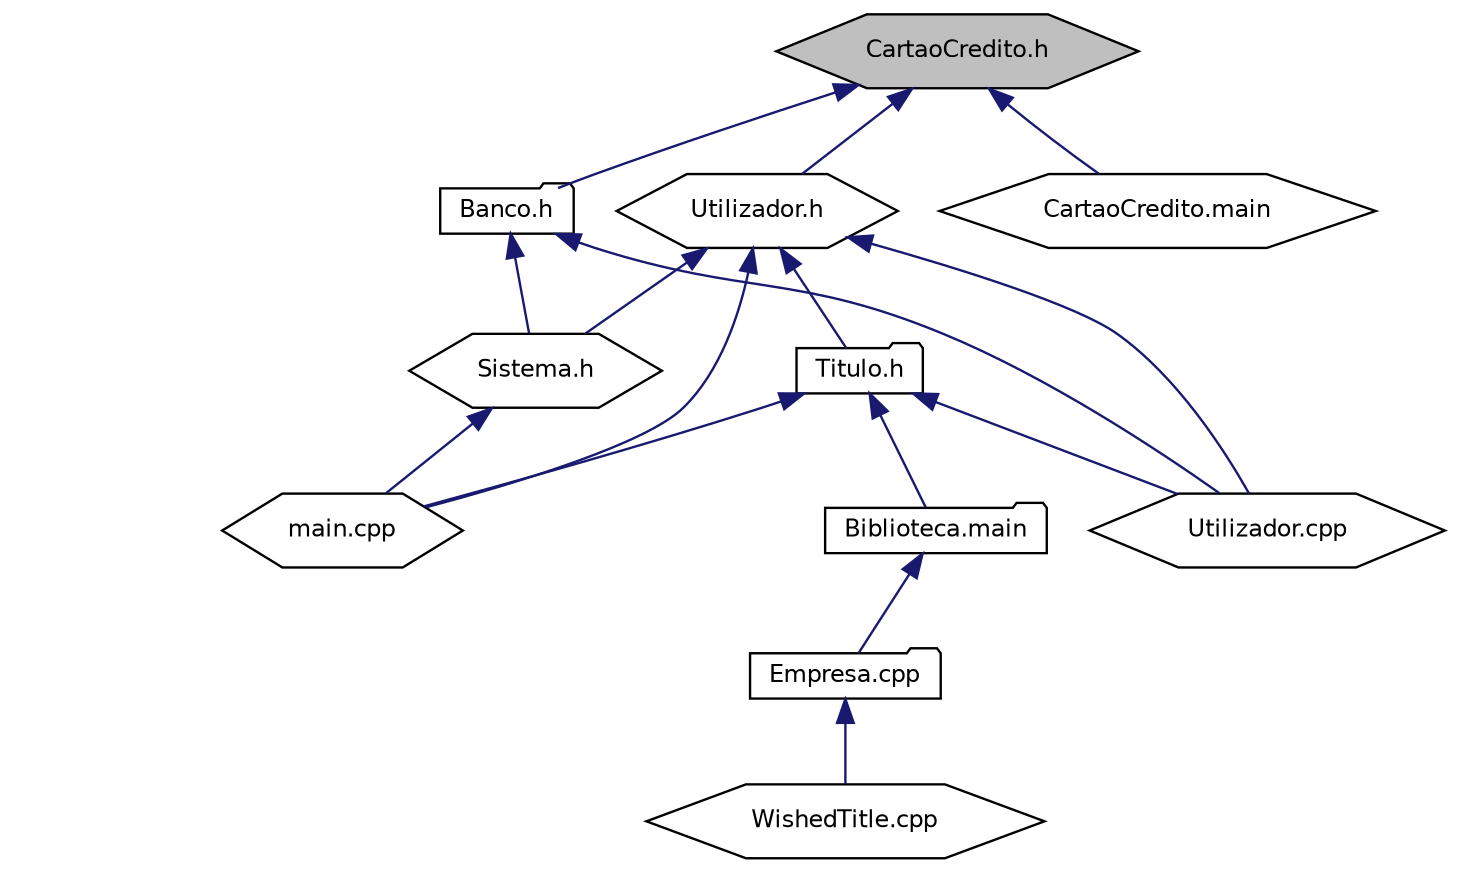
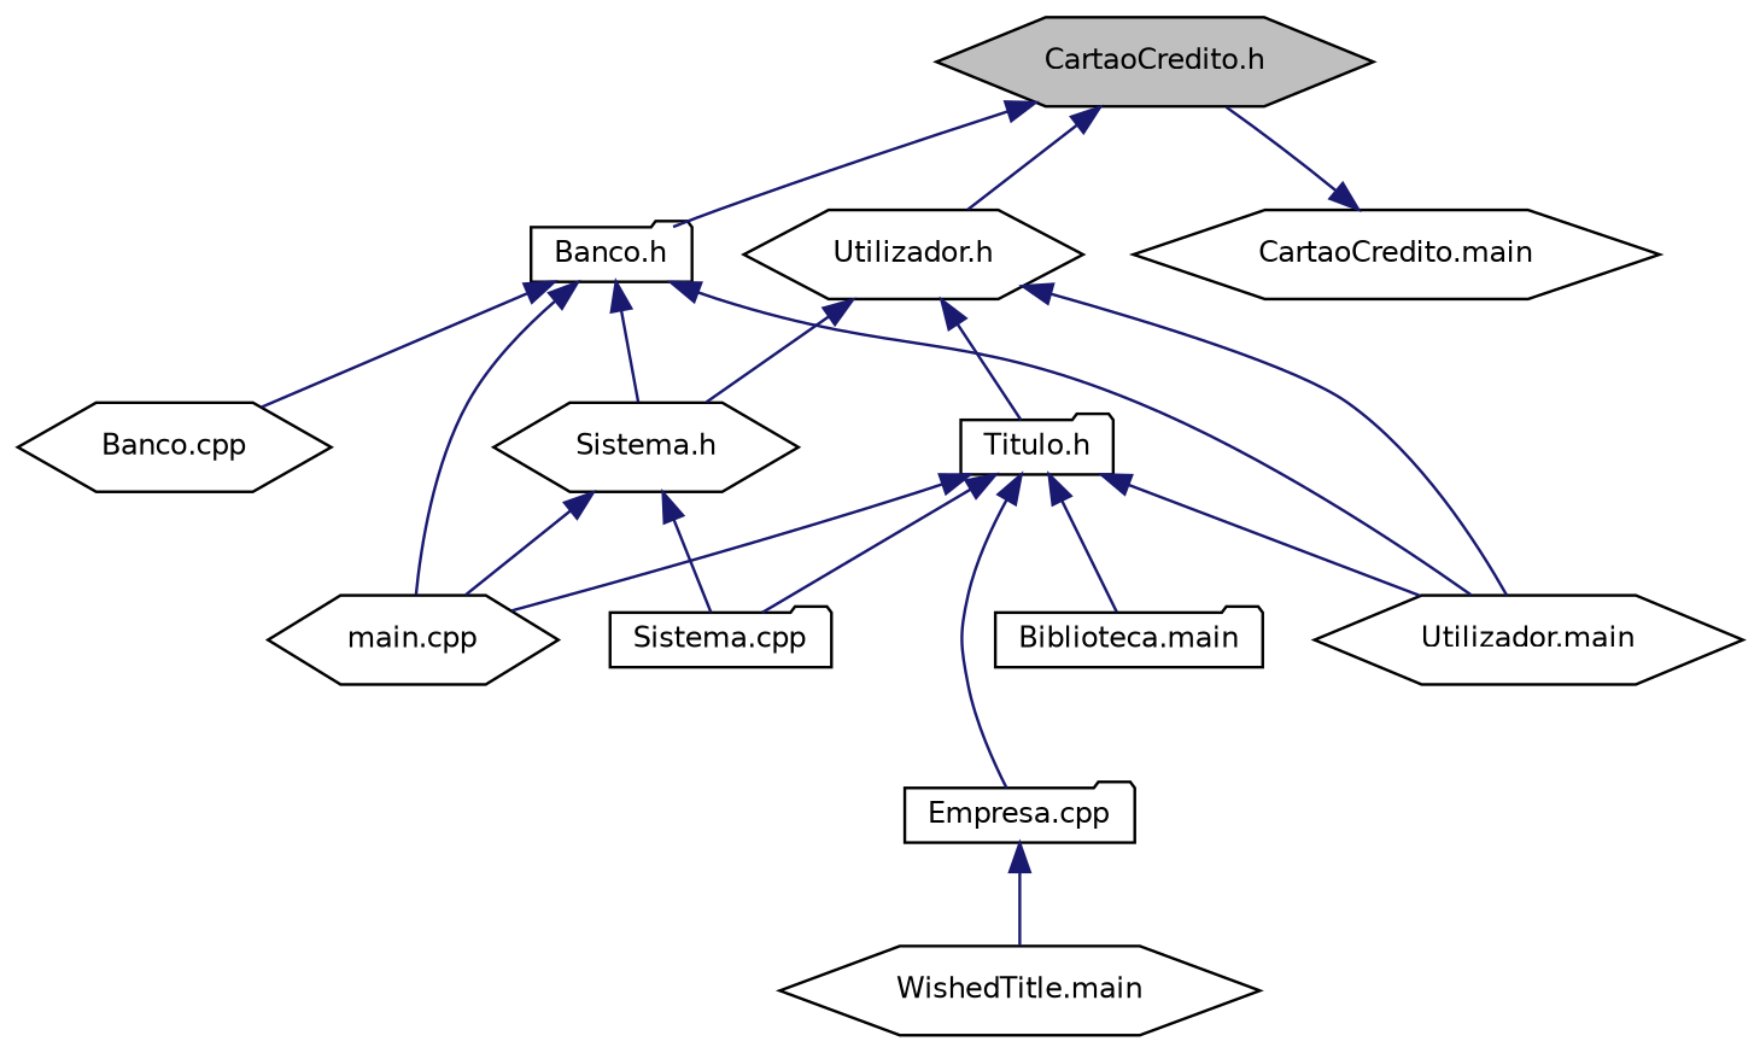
  digraph {
    node [color=black fillcolor=white fontname=Helvetica fontsize=10 shape=hexagon style=filled]
    edge [color=midnightblue dir=back fontname=Helvetica fontsize=10 labelfontname=Helvetica labelfontsize=10 style=solid]
    n1 [fillcolor=grey75 fontcolor=black height=0.2 label="CartaoCredito.h" width=0.4]
    n2 [height=0.2 label="Banco.h" shape=folder width=0.4]
    n3 [height=0.2 label="Utilizador.h" width=0.4]
    n4 [height=0.2 label="CartaoCredito.main" width=0.4]
+   n5 [height=0.2 label="Banco.cpp" width=0.4]
    n6 [height=0.2 label="main.cpp" width=0.4]
    n7 [height=0.2 label="Sistema.h" width=0.4]
-   n8 [height=0.2 label="Utilizador.cpp" width=0.4]
+   n8 [height=0.2 label="Utilizador.main" width=0.4]
    n9 [height=0.2 label="Titulo.h" shape=folder width=0.4]
+   n10 [height=0.2 label="Sistema.cpp" shape=folder width=0.4]
    n11 [height=0.2 label="Biblioteca.main" shape=folder width=0.4]
    n12 [height=0.2 label="Empresa.cpp" shape=folder width=0.4]
-   n13 [height=0.2 label="WishedTitle.cpp" width=0.4]
+   n13 [height=0.2 label="WishedTitle.main" width=0.4]
    n1 -> n2
    n1 -> n3
-   n1 -> n4
-   n3 -> n6
+   n4 -> n1
+   n2 -> n5
+   n2 -> n6
    n2 -> n7
    n2 -> n8
    n3 -> n7
    n3 -> n8
    n3 -> n9
    n7 -> n6
+   n7 -> n10
    n9 -> n6
    n9 -> n8
+   n9 -> n10
    n9 -> n11
-   n11 -> n12
+   n9 -> n12
    n12 -> n13
  }
